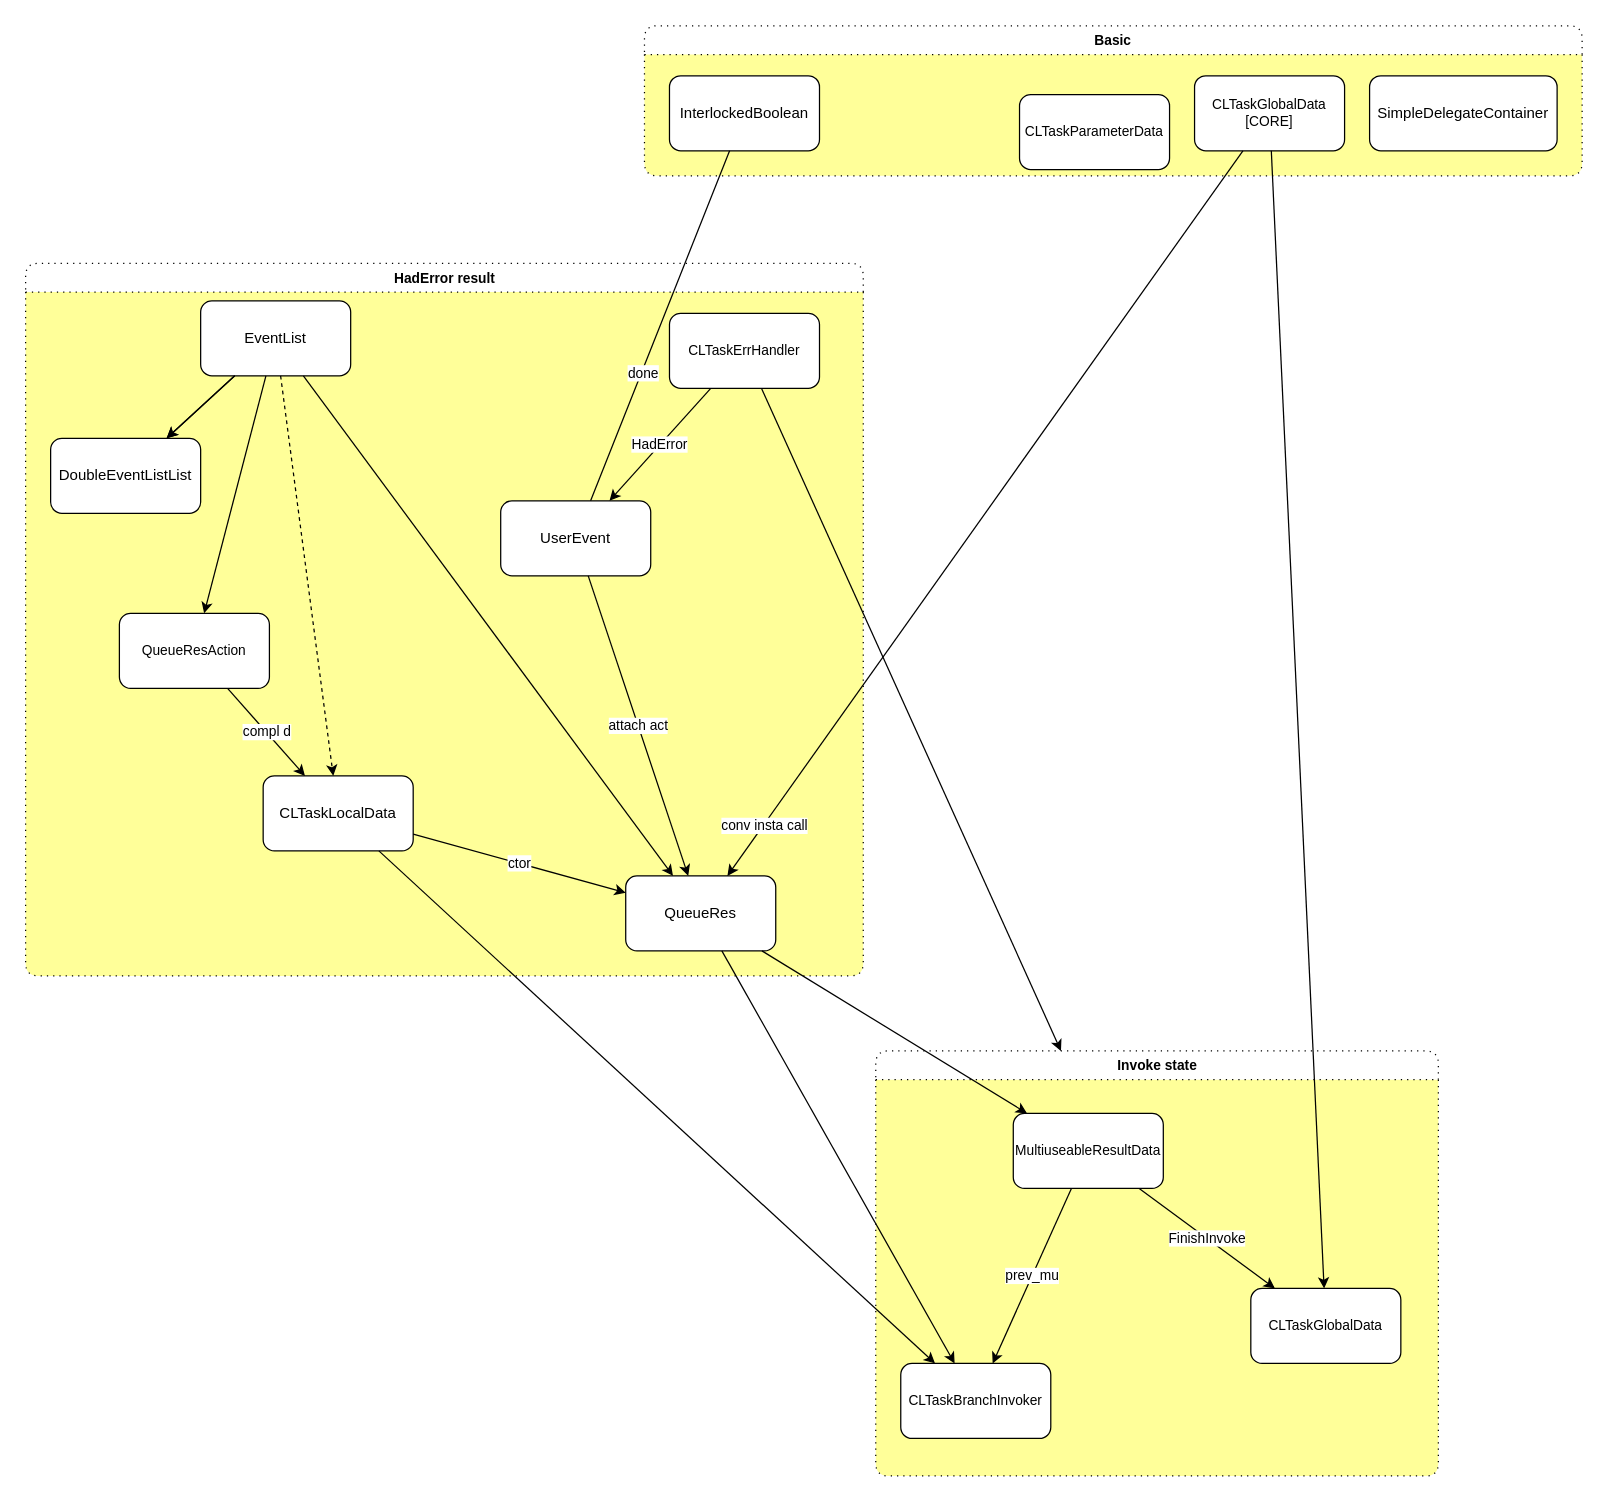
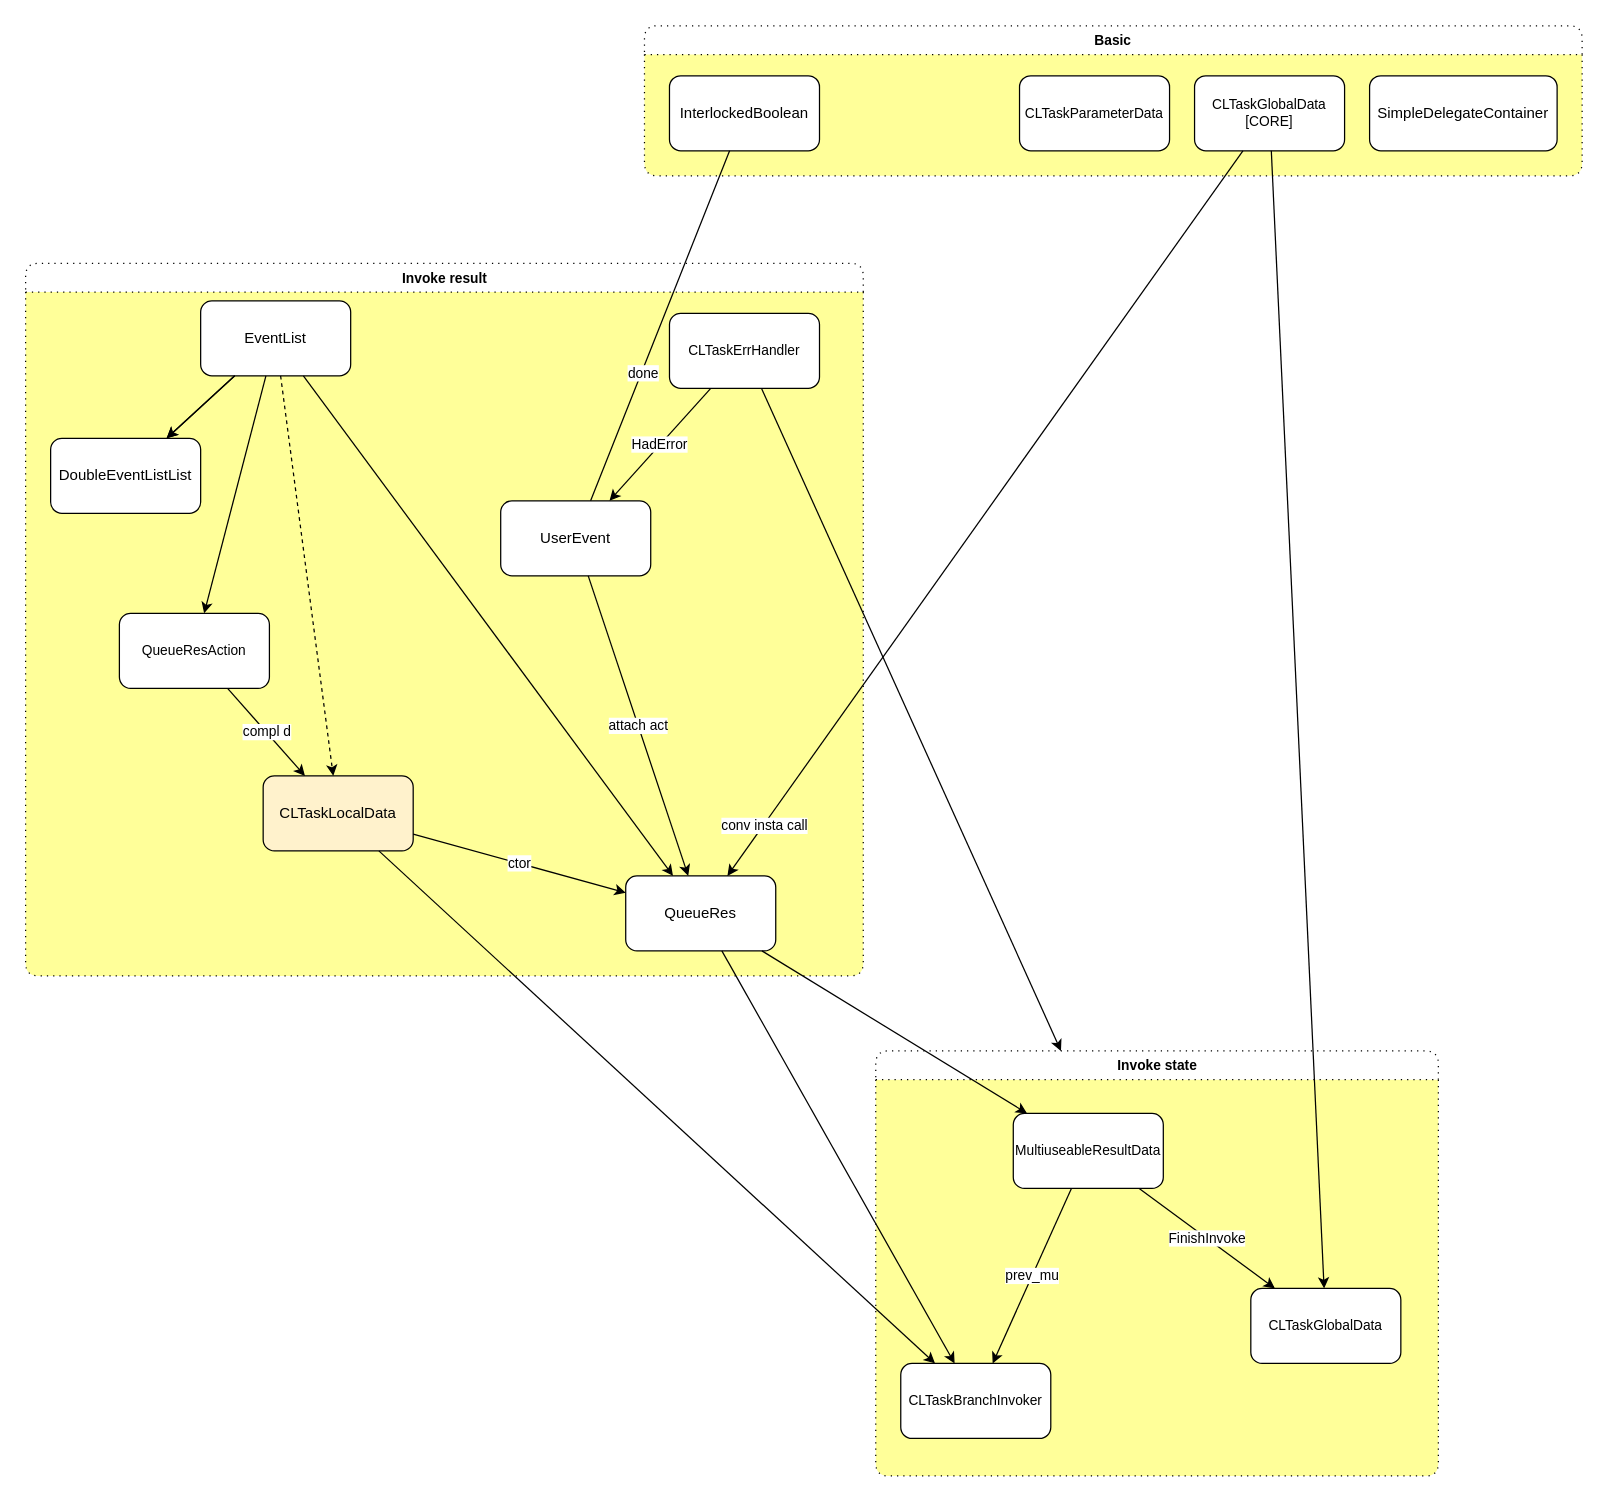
  <mxCell id="0" />
  <mxCell id="1" parent="0" />
  <mxCell id="2" value="Basic" style="swimlane;fontFamily=Helvetica;fontSize=11;rounded=1;labelBackgroundColor=none;labelBorderColor=none;swimlaneFillColor=#FFFF99;dashed=1;dashPattern=1 4;" parent="1" vertex="1"><mxGeometry x="515" y="20" width="750" height="120" as="geometry"><mxRectangle x="780" y="-80" width="60" height="23" as="alternateBounds" /></mxGeometry></mxCell>
  <mxCell id="3" value="InterlockedBoolean" style="rounded=1;whiteSpace=wrap;html=1;" parent="2" vertex="1"><mxGeometry x="20" y="40" width="120" height="60" as="geometry" /></mxCell>
- <mxCell id="4" value="CLTaskParameterData" style="rounded=1;whiteSpace=wrap;html=1;fontFamily=Helvetica;fontSize=11;fontColor=default;" parent="2" vertex="1"><mxGeometry x="300" y="55" width="120" height="60" as="geometry" /></mxCell>
+ <mxCell id="4" value="CLTaskParameterData" style="rounded=1;whiteSpace=wrap;html=1;fontFamily=Helvetica;fontSize=11;fontColor=default;" parent="2" vertex="1"><mxGeometry x="300" y="40" width="120" height="60" as="geometry" /></mxCell>
  <mxCell id="5" value="CLTaskGlobalData&lt;br&gt;[CORE]" style="rounded=1;whiteSpace=wrap;html=1;fontFamily=Helvetica;fontSize=11;fontColor=default;" parent="2" vertex="1"><mxGeometry x="440" y="40" width="120" height="60" as="geometry" /></mxCell>
  <mxCell id="6" value="SimpleDelegateContainer" style="rounded=1;whiteSpace=wrap;html=1;" parent="2" vertex="1"><mxGeometry x="580" y="40" width="150" height="60" as="geometry" /></mxCell>
  <mxCell id="7" value="Invoke state" style="swimlane;rounded=1;fontFamily=Helvetica;fontSize=11;fontColor=default;strokeColor=default;fillColor=default;html=1;labelBackgroundColor=none;labelBorderColor=none;swimlaneFillColor=#FFFF99;dashed=1;dashPattern=1 4;" parent="1" vertex="1"><mxGeometry x="700" y="840" width="450" height="340" as="geometry"><mxRectangle x="890" y="550" width="90" height="23" as="alternateBounds" /></mxGeometry></mxCell>
  <mxCell id="8" value="CLTaskBranchInvoker" style="rounded=1;whiteSpace=wrap;html=1;fontFamily=Helvetica;fontSize=11;fontColor=default;" parent="7" vertex="1"><mxGeometry x="20" y="250" width="120" height="60" as="geometry" /></mxCell>
  <mxCell id="9" value="prev_mu" style="edgeStyle=none;shape=connector;rounded=0;orthogonalLoop=1;jettySize=auto;html=1;labelBackgroundColor=default;fontFamily=Helvetica;fontSize=11;fontColor=default;endArrow=classic;strokeColor=default;" edge="1" parent="7" source="10" target="8"><mxGeometry relative="1" as="geometry" /></mxCell>
  <mxCell id="10" value="MultiuseableResultData" style="whiteSpace=wrap;html=1;fontSize=11;rounded=1;" parent="7" vertex="1"><mxGeometry x="110" y="50" width="120" height="60" as="geometry" /></mxCell>
  <mxCell id="11" value="CLTaskGlobalData" style="rounded=1;whiteSpace=wrap;html=1;fontFamily=Helvetica;fontSize=11;fontColor=default;" parent="7" vertex="1"><mxGeometry x="300" y="190" width="120" height="60" as="geometry" /></mxCell>
  <mxCell id="12" value="FinishInvoke" style="edgeStyle=none;shape=connector;rounded=0;orthogonalLoop=1;jettySize=auto;html=1;labelBackgroundColor=default;fontFamily=Helvetica;fontSize=11;fontColor=default;endArrow=classic;strokeColor=default;" parent="7" source="10" target="11" edge="1"><mxGeometry relative="1" as="geometry" /></mxCell>
- <mxCell id="13" value="HadError result" style="swimlane;rounded=1;fontFamily=Helvetica;fontSize=11;fontColor=default;strokeColor=default;fillColor=default;html=1;labelBackgroundColor=none;labelBorderColor=none;swimlaneFillColor=#FFFF99;dashed=1;dashPattern=1 4;" parent="1" vertex="1"><mxGeometry x="20" y="210" width="670" height="570" as="geometry"><mxRectangle x="230" y="60" width="160" height="23" as="alternateBounds" /></mxGeometry></mxCell>
+ <mxCell id="13" value="Invoke result" style="swimlane;rounded=1;fontFamily=Helvetica;fontSize=11;fontColor=default;strokeColor=default;fillColor=default;html=1;labelBackgroundColor=none;labelBorderColor=none;swimlaneFillColor=#FFFF99;dashed=1;dashPattern=1 4;" parent="1" vertex="1"><mxGeometry x="20" y="210" width="670" height="570" as="geometry"><mxRectangle x="230" y="60" width="160" height="23" as="alternateBounds" /></mxGeometry></mxCell>
  <mxCell id="14" value="EventList" style="rounded=1;whiteSpace=wrap;html=1;" parent="13" vertex="1"><mxGeometry x="140" y="30" width="120" height="60" as="geometry" /></mxCell>
  <mxCell id="15" value="DoubleEventListList" style="rounded=1;whiteSpace=wrap;html=1;" parent="13" vertex="1"><mxGeometry x="20" y="140" width="120" height="60" as="geometry" /></mxCell>
  <mxCell id="16" value="" style="rounded=0;orthogonalLoop=1;jettySize=auto;html=1;" parent="13" source="14" target="15" edge="1"><mxGeometry relative="1" as="geometry" /></mxCell>
  <mxCell id="17" value="" style="rounded=0;orthogonalLoop=1;jettySize=auto;html=1;" parent="13" source="14" target="15" edge="1"><mxGeometry relative="1" as="geometry" /></mxCell>
  <mxCell id="18" value="QueueResAction" style="whiteSpace=wrap;html=1;rounded=1;fontFamily=Helvetica;fontSize=11;fontColor=default;strokeColor=default;fillColor=default;" parent="13" vertex="1"><mxGeometry x="75" y="280" width="120" height="60" as="geometry" /></mxCell>
- <mxCell id="19" value="CLTaskLocalData" style="whiteSpace=wrap;html=1;rounded=1;" parent="13" vertex="1"><mxGeometry x="190" y="410" width="120" height="60" as="geometry" /></mxCell>
+ <mxCell id="19" value="CLTaskLocalData" style="whiteSpace=wrap;html=1;rounded=1;fillColor=#fff2cc;" parent="13" vertex="1"><mxGeometry x="190" y="410" width="120" height="60" as="geometry" /></mxCell>
  <mxCell id="20" value="" style="rounded=0;orthogonalLoop=1;jettySize=auto;html=1;dashed=1;" parent="13" source="14" target="19" edge="1"><mxGeometry relative="1" as="geometry" /></mxCell>
  <mxCell id="21" value="compl d" style="edgeStyle=none;shape=connector;rounded=0;orthogonalLoop=1;jettySize=auto;html=1;labelBackgroundColor=default;fontFamily=Helvetica;fontSize=11;fontColor=default;endArrow=classic;strokeColor=default;" parent="13" source="18" target="19" edge="1"><mxGeometry relative="1" as="geometry" /></mxCell>
  <mxCell id="22" value="UserEvent" style="rounded=1;whiteSpace=wrap;html=1;" parent="13" vertex="1"><mxGeometry x="380" y="190" width="120" height="60" as="geometry" /></mxCell>
  <mxCell id="23" value="" style="rounded=0;orthogonalLoop=1;jettySize=auto;html=1;" parent="13" source="14" target="18" edge="1"><mxGeometry relative="1" as="geometry" /></mxCell>
  <mxCell id="24" value="QueueRes" style="rounded=1;whiteSpace=wrap;html=1;" parent="13" vertex="1"><mxGeometry x="480" y="490" width="120" height="60" as="geometry" /></mxCell>
  <mxCell id="25" value="" style="rounded=0;orthogonalLoop=1;jettySize=auto;html=1;" parent="13" source="14" target="24" edge="1"><mxGeometry relative="1" as="geometry" /></mxCell>
  <mxCell id="26" value="attach act" style="edgeStyle=none;shape=connector;rounded=0;orthogonalLoop=1;jettySize=auto;html=1;labelBackgroundColor=default;fontFamily=Helvetica;fontSize=11;fontColor=default;endArrow=classic;strokeColor=default;" parent="13" source="22" target="24" edge="1"><mxGeometry relative="1" as="geometry" /></mxCell>
  <mxCell id="27" value="ctor" style="edgeStyle=none;shape=connector;rounded=0;orthogonalLoop=1;jettySize=auto;html=1;labelBackgroundColor=default;fontFamily=Helvetica;fontSize=11;fontColor=default;endArrow=classic;strokeColor=default;" parent="13" source="19" target="24" edge="1"><mxGeometry relative="1" as="geometry" /></mxCell>
  <mxCell id="28" value="CLTaskErrHandler" style="rounded=1;whiteSpace=wrap;html=1;fontFamily=Helvetica;fontSize=11;fontColor=default;" parent="13" vertex="1"><mxGeometry x="515" y="40" width="120" height="60" as="geometry" /></mxCell>
  <mxCell id="29" value="HadError" style="edgeStyle=none;shape=connector;rounded=0;orthogonalLoop=1;jettySize=auto;html=1;labelBackgroundColor=default;fontFamily=Helvetica;fontSize=11;fontColor=default;endArrow=classic;strokeColor=default;" parent="13" source="28" target="22" edge="1"><mxGeometry relative="1" as="geometry"><mxPoint x="790" y="630" as="targetPoint" /></mxGeometry></mxCell>
  <mxCell id="30" style="edgeStyle=none;shape=connector;rounded=0;orthogonalLoop=1;jettySize=auto;html=1;labelBackgroundColor=default;fontFamily=Helvetica;fontSize=11;fontColor=default;endArrow=classic;strokeColor=default;" parent="1" source="24" target="8" edge="1"><mxGeometry relative="1" as="geometry" /></mxCell>
  <mxCell id="31" style="edgeStyle=none;shape=connector;rounded=0;orthogonalLoop=1;jettySize=auto;html=1;labelBackgroundColor=default;fontFamily=Helvetica;fontSize=11;fontColor=default;endArrow=classic;strokeColor=default;" parent="1" source="24" target="10" edge="1"><mxGeometry relative="1" as="geometry" /></mxCell>
  <mxCell id="32" style="edgeStyle=none;shape=connector;rounded=0;orthogonalLoop=1;jettySize=auto;html=1;labelBackgroundColor=default;fontFamily=Helvetica;fontSize=11;fontColor=default;endArrow=classic;strokeColor=default;" parent="1" source="5" target="11" edge="1"><mxGeometry relative="1" as="geometry" /></mxCell>
  <mxCell id="33" style="edgeStyle=none;shape=connector;rounded=0;orthogonalLoop=1;jettySize=auto;html=1;labelBackgroundColor=default;fontFamily=Helvetica;fontSize=11;fontColor=default;endArrow=classic;strokeColor=default;" parent="1" source="19" target="8" edge="1"><mxGeometry relative="1" as="geometry" /></mxCell>
  <mxCell id="34" value="done" style="rounded=0;orthogonalLoop=1;jettySize=auto;html=1;endArrow=none;" parent="1" source="3" target="22" edge="1"><mxGeometry x="0.266" y="2" relative="1" as="geometry"><mxPoint x="436" y="710" as="targetPoint" /><mxPoint as="offset" /></mxGeometry></mxCell>
  <mxCell id="35" style="edgeStyle=none;shape=connector;rounded=0;orthogonalLoop=1;jettySize=auto;html=1;labelBackgroundColor=default;fontFamily=Helvetica;fontSize=11;fontColor=default;endArrow=classic;strokeColor=default;" parent="1" source="5" target="24" edge="1"><mxGeometry relative="1" as="geometry" /></mxCell>
  <mxCell id="36" value="conv insta call" style="edgeLabel;html=1;align=center;verticalAlign=middle;resizable=0;points=[];fontSize=11;fontFamily=Helvetica;fontColor=default;" parent="35" vertex="1" connectable="0"><mxGeometry x="-0.209" y="2" relative="1" as="geometry"><mxPoint x="-222" y="309" as="offset" /></mxGeometry></mxCell>
  <mxCell id="37" style="edgeStyle=none;shape=connector;rounded=0;orthogonalLoop=1;jettySize=auto;html=1;labelBackgroundColor=default;fontFamily=Helvetica;fontSize=11;fontColor=default;endArrow=classic;strokeColor=default;" parent="1" source="28" target="7" edge="1"><mxGeometry relative="1" as="geometry" /></mxCell>
